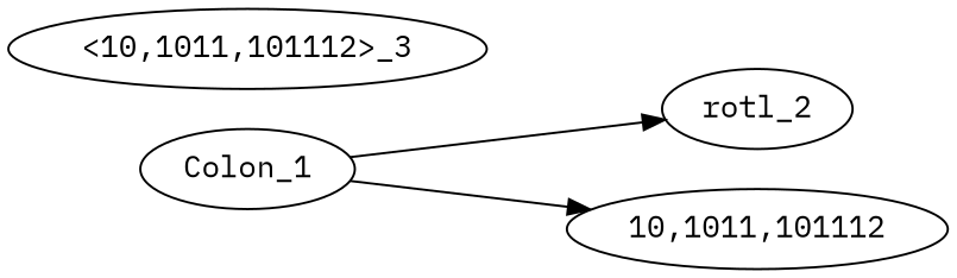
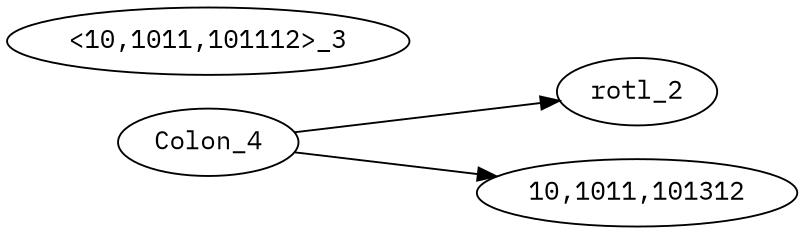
  digraph {
    rankdir=LR
    fontname="IBM Plex Mono"
    node [fontname="IBM Plex Mono"]
    edge [fontname="IBM Plex Mono"]
-   n1 [label=Colon_1]
+   n1 [label=Colon_4]
    n2 [label=rotl_2]
-   "10,1011,101112"
+   "10,1011,101112" [label="10,1011,101312"]
    n4 [label="<10,1011,101112>_3"]
    n1 -> n2
    n1 -> "10,1011,101112"
  }
